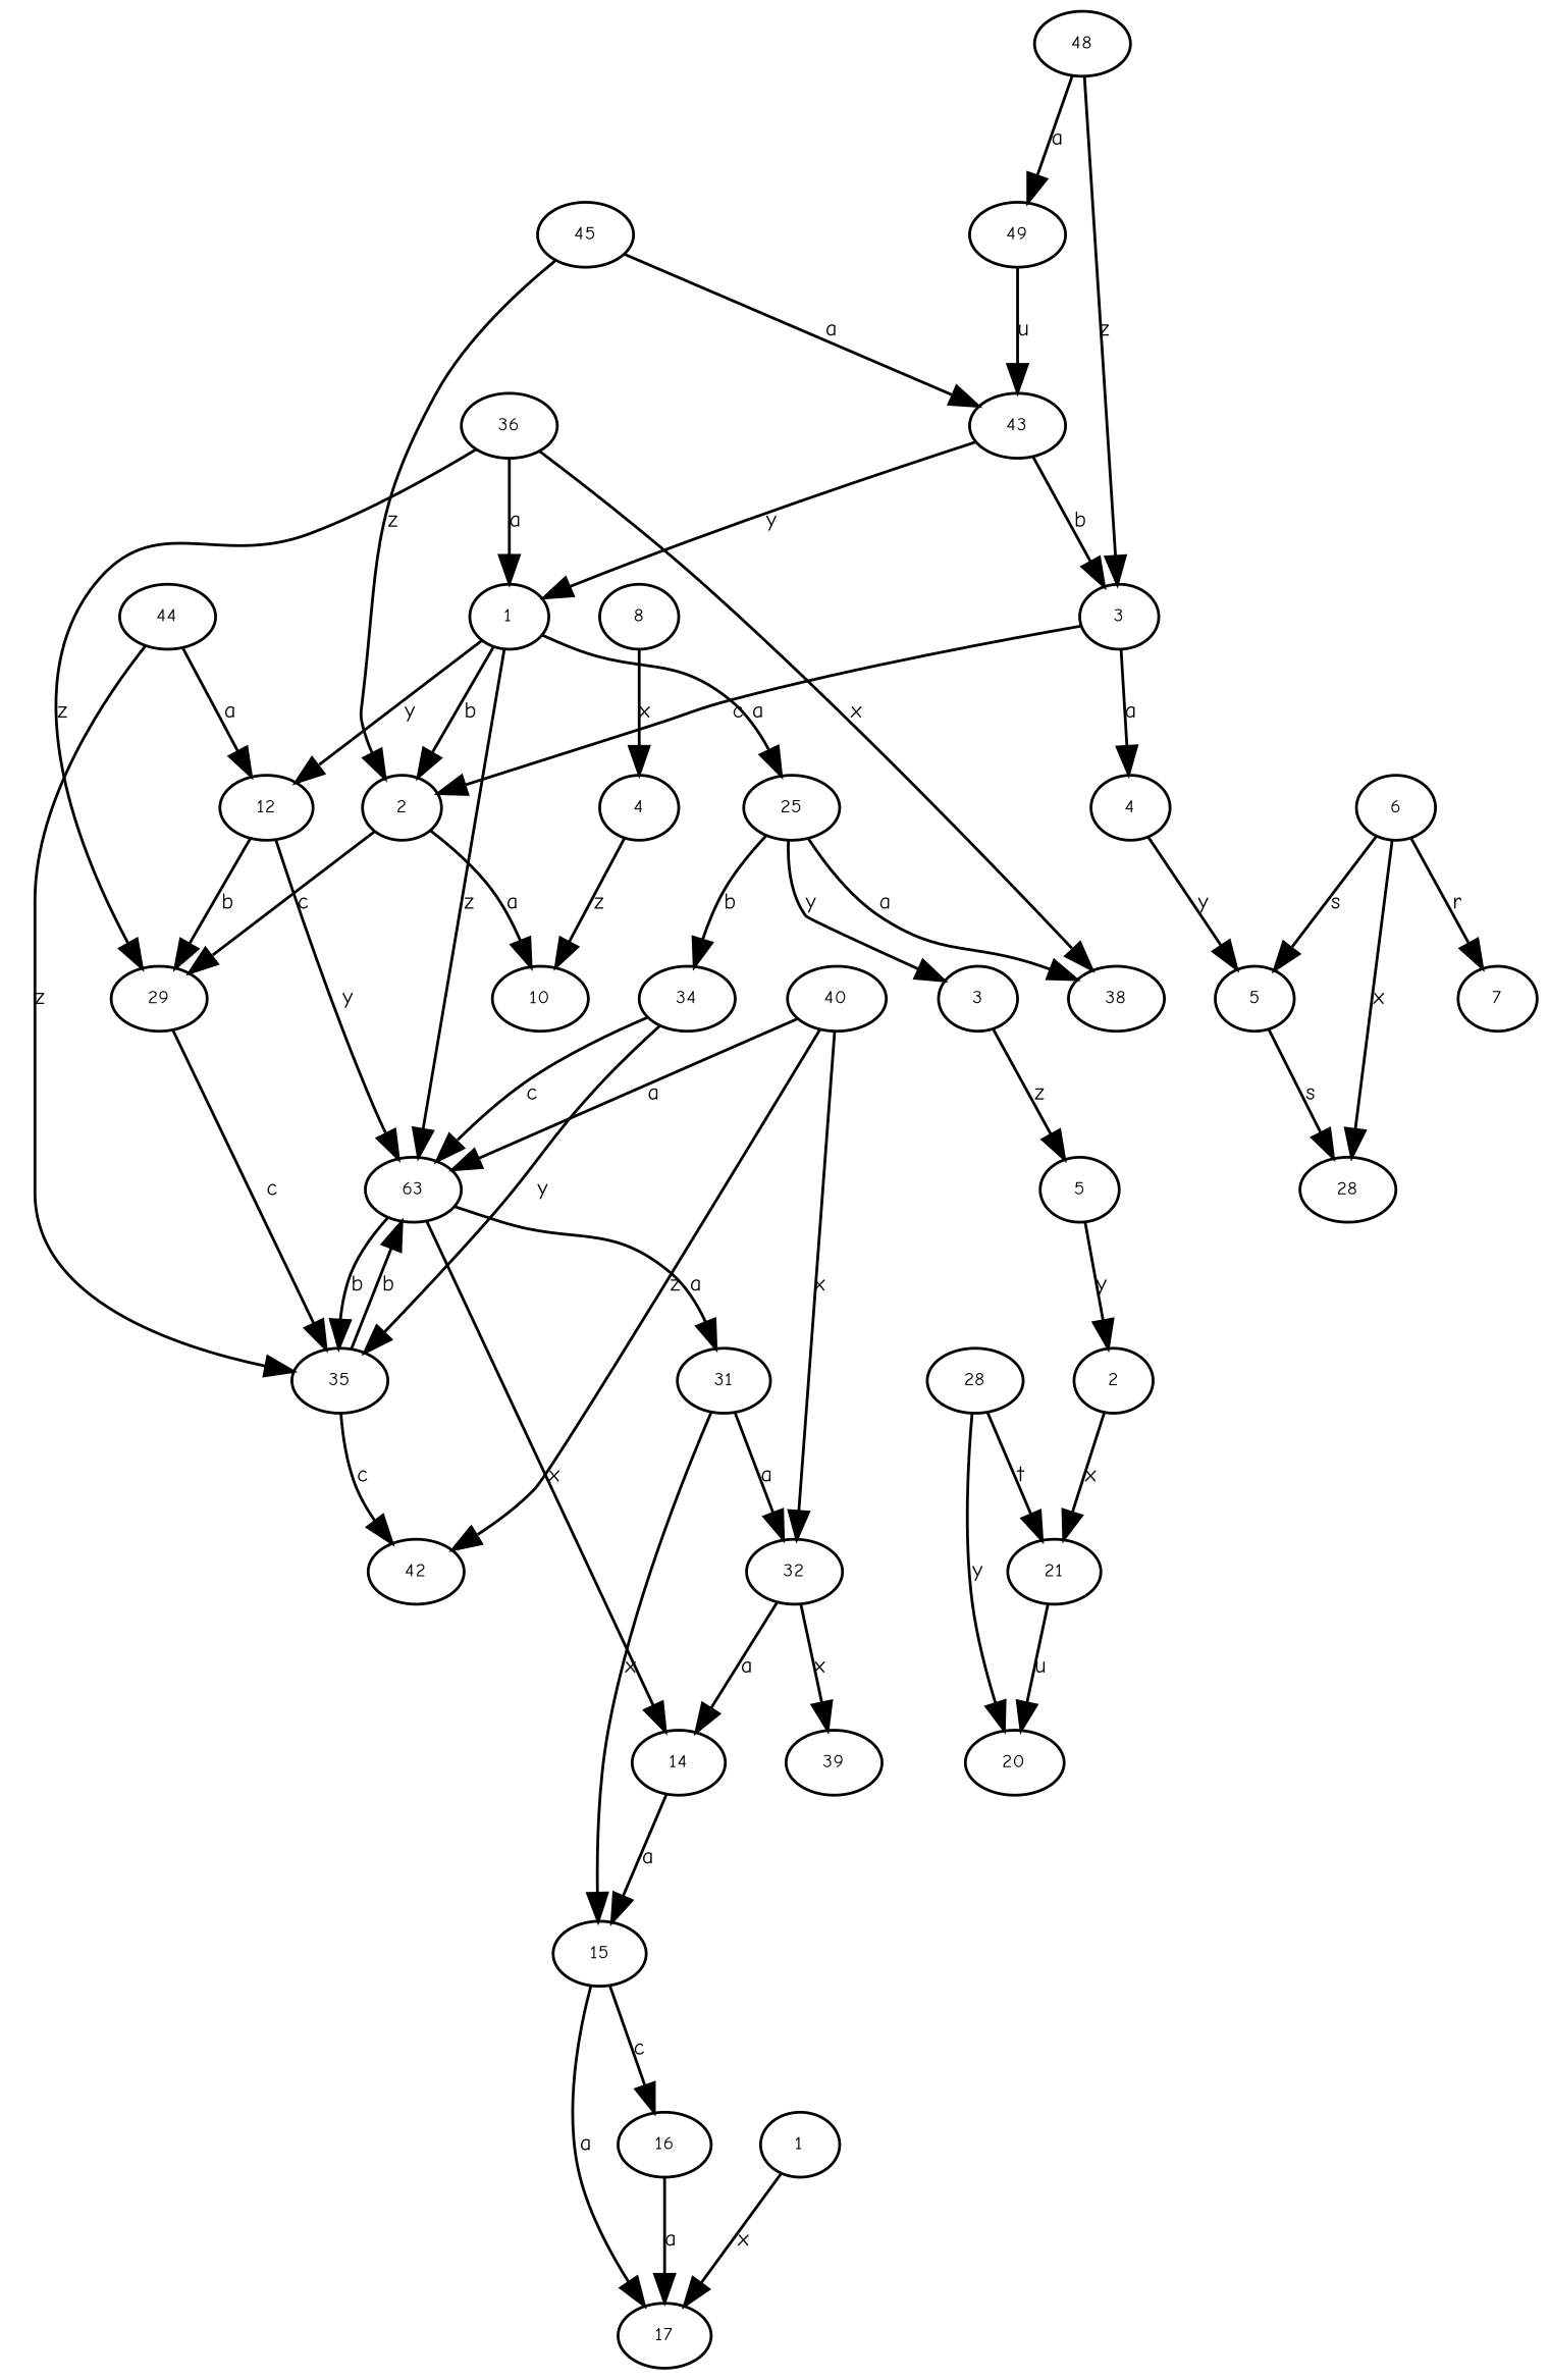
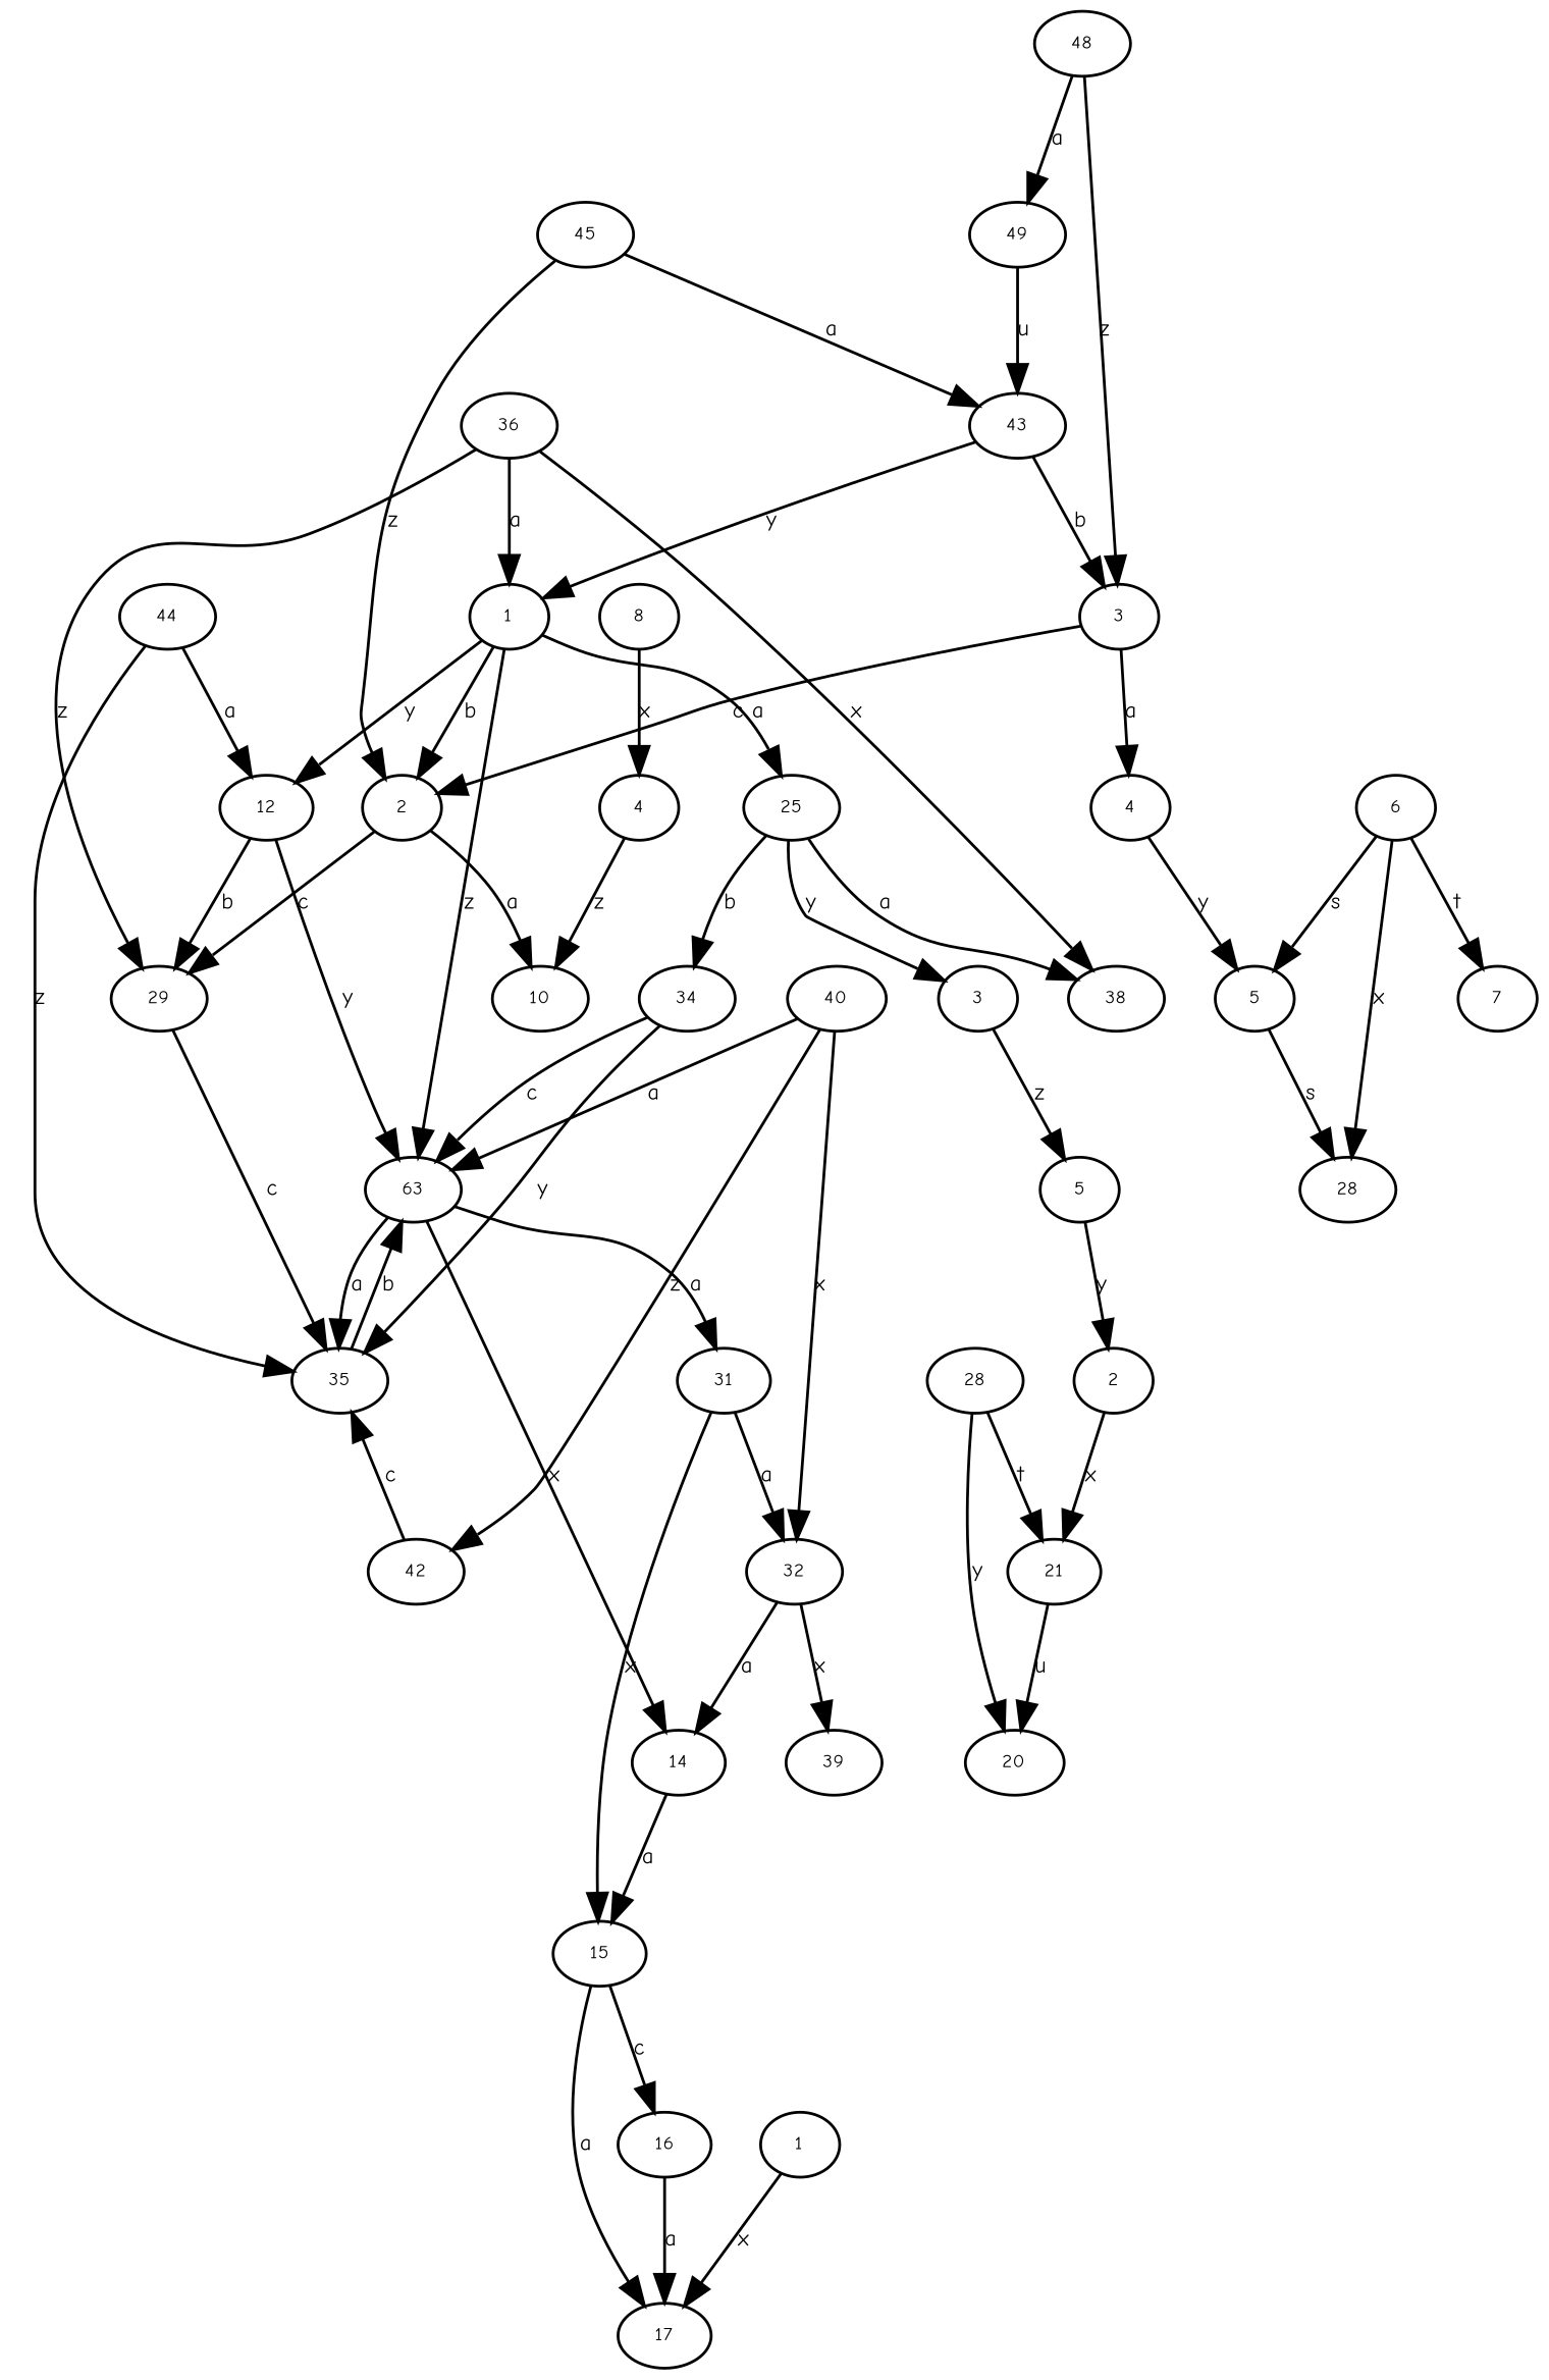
  digraph {
    fontname="Comic Neue"
    node [fontname="Comic Neue" fontsize=7]
    edge [fontname="Comic Neue" fontsize=8]
    n1 [height=.01 label=1 width=.01]
    n2 [height=.01 label=12 width=.01]
    n3 [height=.01 label=25 width=.01]
    n4 [height=.01 label=2 width=.01]
    n5 [height=.01 label=63 width=.01]
    n6 [height=.01 label=29 width=.01]
    n7 [height=.01 label=38 width=.01]
    n8 [height=.01 label=34 width=.01]
    n9 [height=.01 label=3 width=.01]
    n10 [height=.01 label=10 width=.01]
    n11 [height=.01 label=35 width=.01]
    n12 [height=.01 label=31 width=.01]
    n13 [height=.01 label=14 width=.01]
    n14 [height=.01 label=42 width=.01]
    n15 [height=.01 label=5 width=.01]
    n16 [height=.01 label=15 width=.01]
    n17 [height=.01 label=32 width=.01]
    n18 [height=.01 label=3 width=.01]
    n19 [height=.01 label=4 width=.01]
    n20 [height=.01 label=5 width=.01]
    n21 [height=.01 label=28 width=.01]
    n22 [height=.01 label=16 width=.01]
    n23 [height=.01 label=17 width=.01]
    n24 [height=.01 label=39 width=.01]
    n25 [height=.01 label=36 width=.01]
    n26 [height=.01 label=40 width=.01]
    n27 [height=.01 label=43 width=.01]
    n28 [height=.01 label=44 width=.01]
    n29 [height=.01 label=48 width=.01]
    n30 [height=.01 label=49 width=.01]
    n31 [height=.01 label=45 width=.01]
    n32 [height=.01 label=6 width=.01]
    n33 [height=.01 label=7 width=.01]
    n34 [height=.01 label=8 width=.01]
    n35 [height=.01 label=4 width=.01]
    n36 [height=.01 label=20 width=.01]
    n37 [height=.01 label=21 width=.01]
    n38 [height=.01 label=28 width=.01]
    n39 [height=.01 label=1 width=.01]
    n40 [height=.01 label=2 width=.01]
    n1 -> n2 [label=y]
    n1 -> n3 [label=a]
    n1 -> n4 [label=b]
    n1 -> n5 [label=z]
    n2 -> n5 [label=y]
    n2 -> n6 [label=b]
    n3 -> n7 [label=a]
    n3 -> n8 [label=b]
    n3 -> n9 [label=y]
    n4 -> n6 [label=c]
    n4 -> n10 [label=a]
-   n5 -> n11 [label=b]
+   n5 -> n11 [label=a]
    n5 -> n12 [label=a]
    n5 -> n13 [label=x]
    n6 -> n11 [label=c]
    n8 -> n5 [label=c]
    n8 -> n11 [label=y]
    n9 -> n15 [label=z]
    n11 -> n5 [label=b]
-   n11 -> n14 [label=c]
+   n14 -> n11 [label=c]
    n12 -> n16 [label=x]
    n12 -> n17 [label=a]
    n13 -> n16 [label=a]
    n15 -> n40 [label=y]
    n16 -> n22 [label=c]
    n16 -> n23 [label=a]
    n17 -> n13 [label=a]
    n17 -> n24 [label=x]
    n18 -> n4 [label=c]
    n18 -> n19 [label=a]
    n19 -> n20 [label=y]
    n20 -> n21 [label=s]
    n22 -> n23 [label=a]
    n25 -> n1 [label=a]
    n25 -> n6 [label=z]
    n25 -> n7 [label=x]
    n26 -> n5 [label=a]
    n26 -> n14 [label=z]
    n26 -> n17 [label=x]
    n27 -> n1 [label=y]
    n27 -> n18 [label=b]
    n28 -> n2 [label=a]
    n28 -> n11 [label=z]
    n29 -> n18 [label=z]
    n29 -> n30 [label=a]
    n30 -> n27 [label=u]
    n31 -> n4 [label=z]
    n31 -> n27 [label=a]
    n32 -> n20 [label=s]
    n32 -> n21 [label=x]
-   n32 -> n33 [label=r]
+   n32 -> n33 [label=t]
    n34 -> n35 [label=x]
    n35 -> n10 [label=z]
    n37 -> n36 [label=u]
    n38 -> n36 [label=y]
    n38 -> n37 [label=t]
    n39 -> n23 [label=x]
    n40 -> n37 [label=x]
  }
